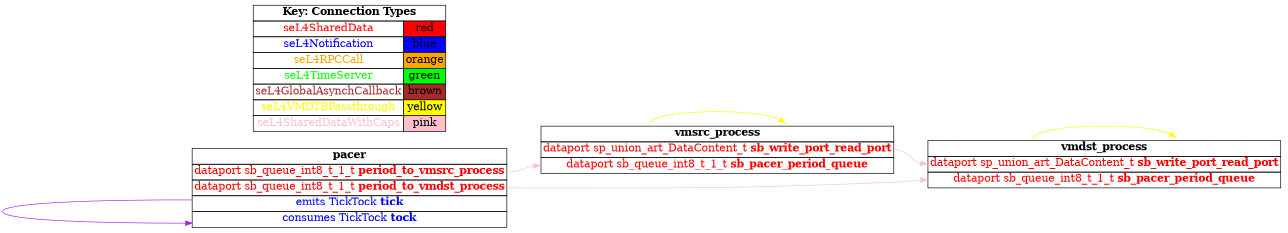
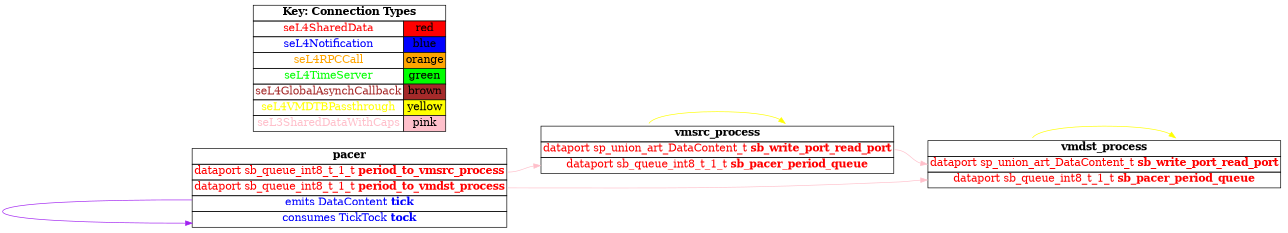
  digraph {
    rankdir=LR
    node [fontsize=16 shape=plaintext]
    edge [color=pink headport=dtb tailport=dtb_self]
    n1 [label=<     <TABLE BORDER="0" CELLBORDER="1" CELLSPACING="0">       <TR><TD><B>vmsrc_process</B></TD></TR>       <TR><TD PORT="sb_write_port_read_port"><FONT COLOR="red">dataport sp_union_art_DataContent_t <B>sb_write_port_read_port</B></FONT></TD></TR>       <TR><TD PORT="sb_pacer_period_queue"><FONT COLOR="red">dataport sb_queue_int8_t_1_t <B>sb_pacer_period_queue</B></FONT></TD></TR>"     </TABLE>   >]
    n2 [label=<     <TABLE BORDER="0" CELLBORDER="1" CELLSPACING="0">       <TR><TD><B>vmdst_process</B></TD></TR>       <TR><TD PORT="sb_write_port_read_port"><FONT COLOR="red">dataport sp_union_art_DataContent_t <B>sb_write_port_read_port</B></FONT></TD></TR>       <TR><TD PORT="sb_pacer_period_queue"><FONT COLOR="red">dataport sb_queue_int8_t_1_t <B>sb_pacer_period_queue</B></FONT></TD></TR>"     </TABLE>   >]
-   n3 [label=<     <TABLE BORDER="0" CELLBORDER="1" CELLSPACING="0">       <TR><TD><B>pacer</B></TD></TR>       <TR><TD PORT="period_to_vmsrc_process"><FONT COLOR="red">dataport sb_queue_int8_t_1_t <B>period_to_vmsrc_process</B></FONT></TD></TR>       <TR><TD PORT="period_to_vmdst_process"><FONT COLOR="red">dataport sb_queue_int8_t_1_t <B>period_to_vmdst_process</B></FONT></TD></TR>       <TR><TD PORT="tick"><FONT COLOR="blue">emits TickTock <B>tick</B></FONT></TD></TR>       <TR><TD PORT="tock"><FONT COLOR="blue">consumes TickTock <B>tock</B></FONT></TD></TR>"     </TABLE>   >]
-   n4 [label=<    <TABLE BORDER="0" CELLBORDER="1" CELLSPACING="0">      <TR><TD COLSPAN="2"><B>Key: Connection Types</B></TD></TR>      <TR><TD><FONT COLOR="red">seL4SharedData</FONT></TD><TD BGCOLOR="red">red</TD></TR>      <TR><TD><FONT COLOR="blue">seL4Notification</FONT></TD><TD BGCOLOR="blue">blue</TD></TR>      <TR><TD><FONT COLOR="orange">seL4RPCCall</FONT></TD><TD BGCOLOR="orange">orange</TD></TR>      <TR><TD><FONT COLOR="green">seL4TimeServer</FONT></TD><TD BGCOLOR="green">green</TD></TR>      <TR><TD><FONT COLOR="brown">seL4GlobalAsynchCallback</FONT></TD><TD BGCOLOR="brown">brown</TD></TR>      <TR><TD><FONT COLOR="yellow">seL4VMDTBPassthrough</FONT></TD><TD BGCOLOR="yellow">yellow</TD></TR>      <TR><TD><FONT COLOR="pink">seL4SharedDataWithCaps</FONT></TD><TD BGCOLOR="pink">pink</TD></TR>    </TABLE>   >]
+   n3 [label=<     <TABLE BORDER="0" CELLBORDER="1" CELLSPACING="0">       <TR><TD><B>pacer</B></TD></TR>       <TR><TD PORT="period_to_vmsrc_process"><FONT COLOR="red">dataport sb_queue_int8_t_1_t <B>period_to_vmsrc_process</B></FONT></TD></TR>       <TR><TD PORT="period_to_vmdst_process"><FONT COLOR="red">dataport sb_queue_int8_t_1_t <B>period_to_vmdst_process</B></FONT></TD></TR>       <TR><TD PORT="tick"><FONT COLOR="blue">emits DataContent <B>tick</B></FONT></TD></TR>       <TR><TD PORT="tock"><FONT COLOR="blue">consumes TickTock <B>tock</B></FONT></TD></TR>"     </TABLE>   >]
+   n4 [label=<    <TABLE BORDER="0" CELLBORDER="1" CELLSPACING="0">      <TR><TD COLSPAN="2"><B>Key: Connection Types</B></TD></TR>      <TR><TD><FONT COLOR="red">seL4SharedData</FONT></TD><TD BGCOLOR="red">red</TD></TR>      <TR><TD><FONT COLOR="blue">seL4Notification</FONT></TD><TD BGCOLOR="blue">blue</TD></TR>      <TR><TD><FONT COLOR="orange">seL4RPCCall</FONT></TD><TD BGCOLOR="orange">orange</TD></TR>      <TR><TD><FONT COLOR="green">seL4TimeServer</FONT></TD><TD BGCOLOR="green">green</TD></TR>      <TR><TD><FONT COLOR="brown">seL4GlobalAsynchCallback</FONT></TD><TD BGCOLOR="brown">brown</TD></TR>      <TR><TD><FONT COLOR="yellow">seL4VMDTBPassthrough</FONT></TD><TD BGCOLOR="yellow">yellow</TD></TR>      <TR><TD><FONT COLOR="pink">seL3SharedDataWithCaps</FONT></TD><TD BGCOLOR="pink">pink</TD></TR>    </TABLE>   >]
    n1 -> n1 [color=yellow]
    n1 -> n2 [headport=sb_write_port_read_port tailport=sb_write_port_read_port]
    n2 -> n2 [color=yellow]
    n3 -> n1 [headport=sb_pacer_period_queue tailport=period_to_vmsrc_process]
    n3 -> n2 [headport=sb_pacer_period_queue tailport=period_to_vmdst_process]
    n3 -> n3 [color=purple headport=tock tailport=tick]
  }
